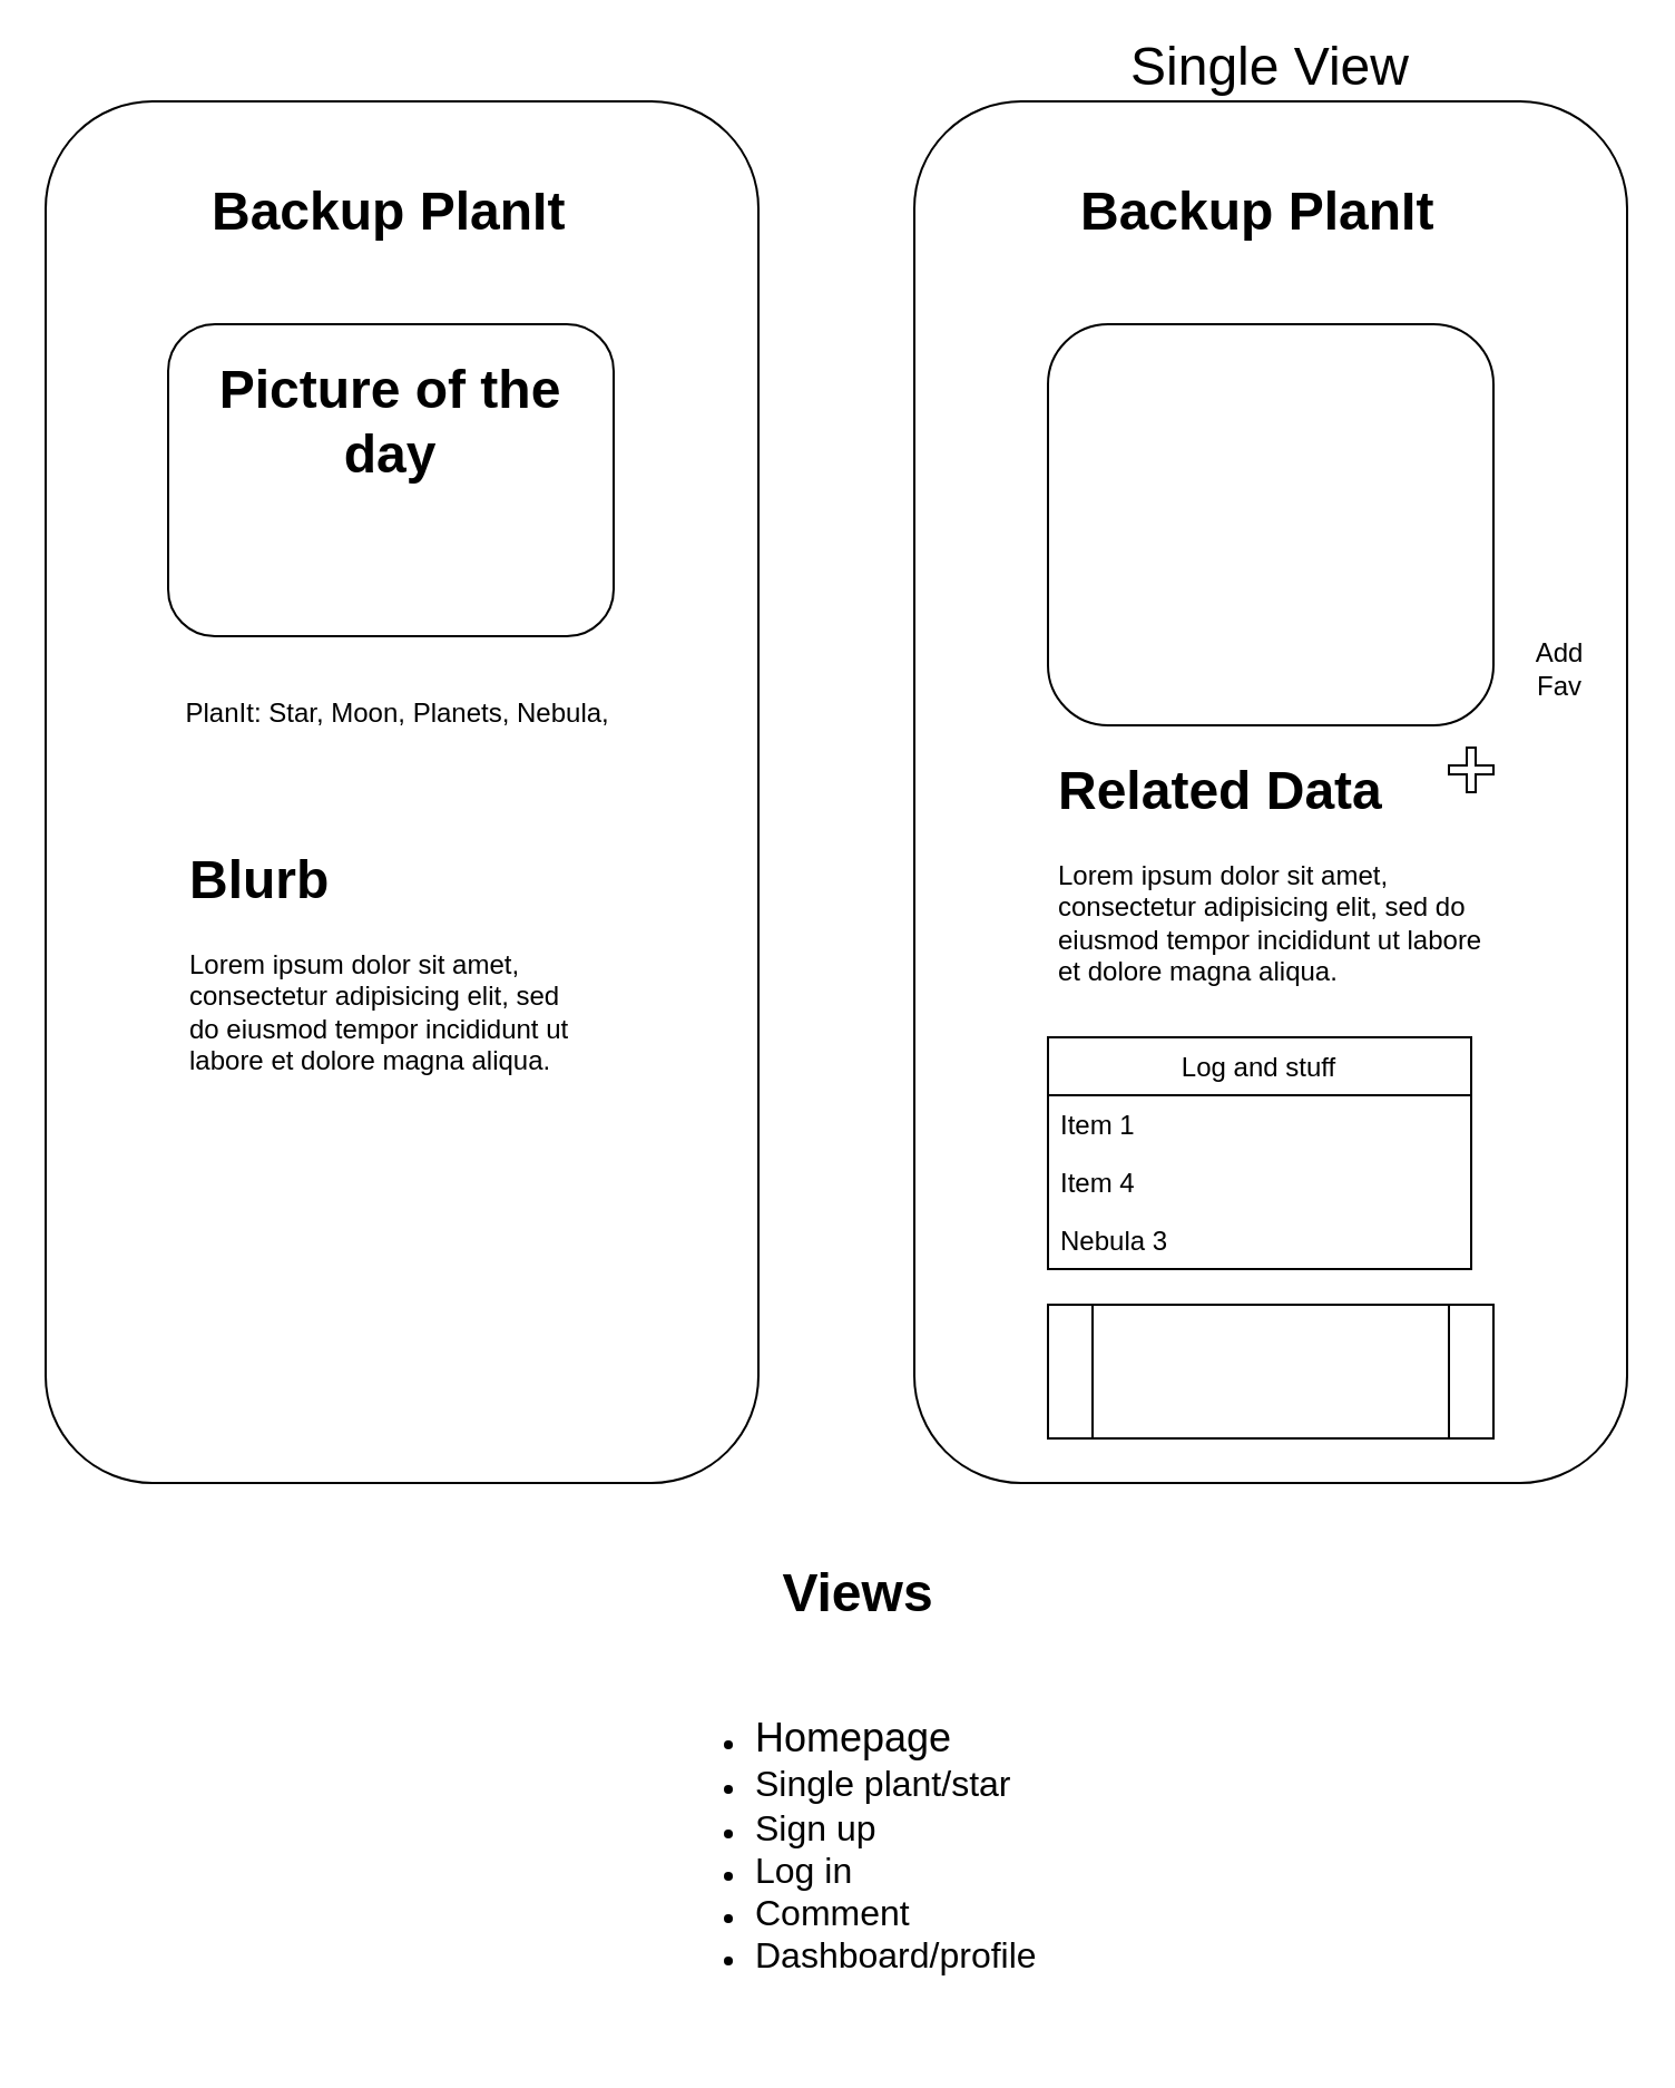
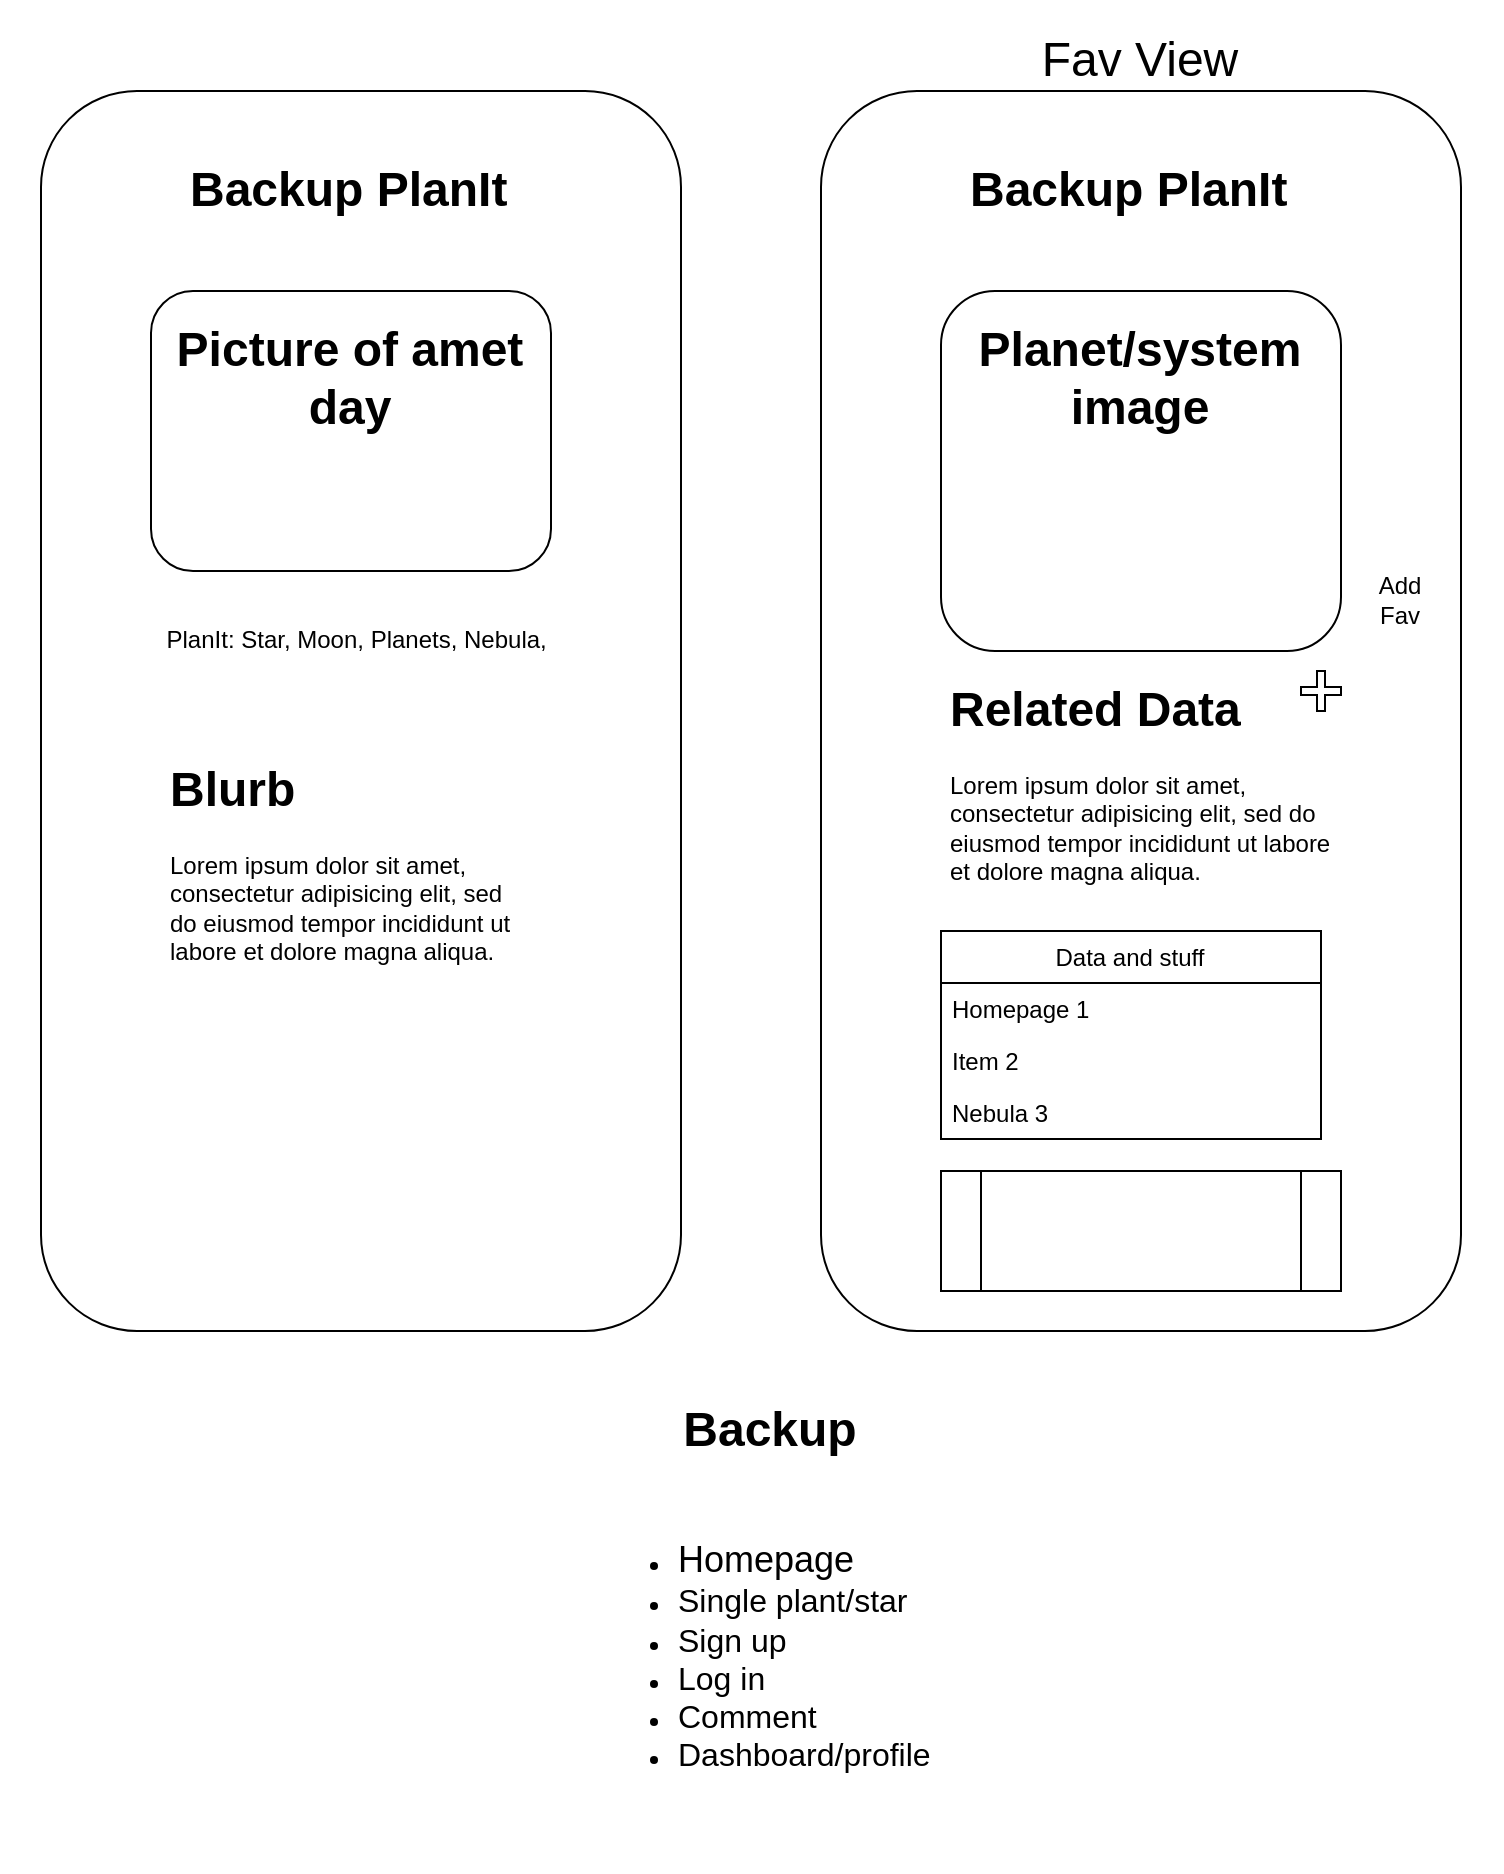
  <mxCell id="0" />
  <mxCell id="1" parent="0" />
  <mxCell id="2" value="" style="group" vertex="1" connectable="0" parent="1"><mxGeometry x="20" y="45" width="320" height="620" as="geometry" /></mxCell>
  <mxCell id="3" value="" style="rounded=1;whiteSpace=wrap;html=1;" vertex="1" parent="2"><mxGeometry width="320" height="620" as="geometry" /></mxCell>
  <mxCell id="4" value="&lt;h1&gt;Backup PlanIt&lt;/h1&gt;" style="text;html=1;strokeColor=none;fillColor=none;spacing=5;spacingTop=-20;whiteSpace=wrap;overflow=hidden;rounded=0;" vertex="1" parent="2"><mxGeometry x="70" y="30" width="170" height="40" as="geometry" /></mxCell>
  <mxCell id="5" value="" style="group" vertex="1" connectable="0" parent="2"><mxGeometry x="55" y="100" width="200" height="140" as="geometry" /></mxCell>
  <mxCell id="6" value="" style="rounded=1;whiteSpace=wrap;html=1;" vertex="1" parent="5"><mxGeometry width="200" height="140" as="geometry" /></mxCell>
- <mxCell id="7" value="&lt;h1&gt;Picture of the day&lt;/h1&gt;" style="text;html=1;strokeColor=none;fillColor=none;spacing=5;spacingTop=-20;whiteSpace=wrap;overflow=hidden;rounded=0;align=center;" vertex="1" parent="5"><mxGeometry x="5" y="10" width="190" height="120" as="geometry" /></mxCell>
+ <mxCell id="7" value="&lt;h1&gt;Picture of amet day&lt;/h1&gt;" style="text;html=1;strokeColor=none;fillColor=none;spacing=5;spacingTop=-20;whiteSpace=wrap;overflow=hidden;rounded=0;align=center;" vertex="1" parent="5"><mxGeometry x="5" y="10" width="190" height="120" as="geometry" /></mxCell>
  <mxCell id="8" value="&lt;h1&gt;Blurb&lt;/h1&gt;&lt;p&gt;Lorem ipsum dolor sit amet, consectetur adipisicing elit, sed do eiusmod tempor incididunt ut labore et dolore magna aliqua.&lt;/p&gt;" style="text;html=1;strokeColor=none;fillColor=none;spacing=5;spacingTop=-20;whiteSpace=wrap;overflow=hidden;rounded=0;" vertex="1" parent="2"><mxGeometry x="60" y="330" width="190" height="120" as="geometry" /></mxCell>
  <mxCell id="9" value="PlanIt: Star, Moon, Planets, Nebula,&amp;nbsp;" style="text;html=1;strokeColor=none;fillColor=none;align=center;verticalAlign=middle;whiteSpace=wrap;rounded=0;" vertex="1" parent="2"><mxGeometry x="60" y="260" width="200" height="30" as="geometry" /></mxCell>
  <mxCell id="10" value="" style="group" vertex="1" connectable="0" parent="1"><mxGeometry x="410" y="45" width="320" height="620" as="geometry" /></mxCell>
  <mxCell id="11" value="" style="rounded=1;whiteSpace=wrap;html=1;" vertex="1" parent="10"><mxGeometry width="320" height="620" as="geometry" /></mxCell>
  <mxCell id="12" value="&lt;h1&gt;Backup PlanIt&lt;/h1&gt;" style="text;html=1;strokeColor=none;fillColor=none;spacing=5;spacingTop=-20;whiteSpace=wrap;overflow=hidden;rounded=0;" vertex="1" parent="10"><mxGeometry x="70" y="30" width="170" height="40" as="geometry" /></mxCell>
  <mxCell id="13" value="" style="rounded=1;whiteSpace=wrap;html=1;" vertex="1" parent="10"><mxGeometry x="60" y="100" width="200" height="180" as="geometry" /></mxCell>
+ <mxCell id="14" value="&lt;h1&gt;Planet/system image&lt;/h1&gt;" style="text;html=1;strokeColor=none;fillColor=none;spacing=5;spacingTop=-20;whiteSpace=wrap;overflow=hidden;rounded=0;align=center;" vertex="1" parent="10"><mxGeometry x="65" y="110" width="190" height="120" as="geometry" /></mxCell>
  <mxCell id="15" value="&lt;h1&gt;Related Data&lt;/h1&gt;&lt;p&gt;Lorem ipsum dolor sit amet, consectetur adipisicing elit, sed do eiusmod tempor incididunt ut labore et dolore magna aliqua.&lt;/p&gt;" style="text;html=1;strokeColor=none;fillColor=none;spacing=5;spacingTop=-20;whiteSpace=wrap;overflow=hidden;rounded=0;" vertex="1" parent="10"><mxGeometry x="60" y="290" width="210" height="120" as="geometry" /></mxCell>
- <mxCell id="16" value="Log and stuff" style="swimlane;fontStyle=0;childLayout=stackLayout;horizontal=1;startSize=26;horizontalStack=0;resizeParent=1;resizeParentMax=0;resizeLast=0;collapsible=1;marginBottom=0;" vertex="1" parent="10"><mxGeometry x="60" y="420" width="190" height="104" as="geometry" /></mxCell>
- <mxCell id="17" value="Item 1" style="text;strokeColor=none;fillColor=none;align=left;verticalAlign=top;spacingLeft=4;spacingRight=4;overflow=hidden;rotatable=0;points=[[0,0.5],[1,0.5]];portConstraint=eastwest;" vertex="1" parent="16"><mxGeometry y="26" width="190" height="26" as="geometry" /></mxCell>
- <mxCell id="18" value="Item 4" style="text;strokeColor=none;fillColor=none;align=left;verticalAlign=top;spacingLeft=4;spacingRight=4;overflow=hidden;rotatable=0;points=[[0,0.5],[1,0.5]];portConstraint=eastwest;" vertex="1" parent="16"><mxGeometry y="52" width="190" height="26" as="geometry" /></mxCell>
+ <mxCell id="16" value="Data and stuff" style="swimlane;fontStyle=0;childLayout=stackLayout;horizontal=1;startSize=26;horizontalStack=0;resizeParent=1;resizeParentMax=0;resizeLast=0;collapsible=1;marginBottom=0;" vertex="1" parent="10"><mxGeometry x="60" y="420" width="190" height="104" as="geometry" /></mxCell>
+ <mxCell id="17" value="Homepage 1" style="text;strokeColor=none;fillColor=none;align=left;verticalAlign=top;spacingLeft=4;spacingRight=4;overflow=hidden;rotatable=0;points=[[0,0.5],[1,0.5]];portConstraint=eastwest;" vertex="1" parent="16"><mxGeometry y="26" width="190" height="26" as="geometry" /></mxCell>
+ <mxCell id="18" value="Item 2" style="text;strokeColor=none;fillColor=none;align=left;verticalAlign=top;spacingLeft=4;spacingRight=4;overflow=hidden;rotatable=0;points=[[0,0.5],[1,0.5]];portConstraint=eastwest;" vertex="1" parent="16"><mxGeometry y="52" width="190" height="26" as="geometry" /></mxCell>
  <mxCell id="19" value="Nebula 3" style="text;strokeColor=none;fillColor=none;align=left;verticalAlign=top;spacingLeft=4;spacingRight=4;overflow=hidden;rotatable=0;points=[[0,0.5],[1,0.5]];portConstraint=eastwest;" vertex="1" parent="16"><mxGeometry y="78" width="190" height="26" as="geometry" /></mxCell>
  <mxCell id="20" value="" style="shape=cross;whiteSpace=wrap;html=1;size=0.2;" vertex="1" parent="10"><mxGeometry x="240" y="290" width="20" height="20" as="geometry" /></mxCell>
  <mxCell id="21" value="Add Fav" style="text;html=1;strokeColor=none;fillColor=none;align=center;verticalAlign=middle;whiteSpace=wrap;rounded=0;" vertex="1" parent="10"><mxGeometry x="270" y="245" width="40" height="20" as="geometry" /></mxCell>
  <mxCell id="22" value="" style="shape=process;whiteSpace=wrap;html=1;backgroundOutline=1;" vertex="1" parent="10"><mxGeometry x="60" y="540" width="200" height="60" as="geometry" /></mxCell>
- <mxCell id="23" value="&lt;font style=&quot;font-size: 24px&quot;&gt;Single View&lt;br&gt;&lt;/font&gt;" style="text;html=1;strokeColor=none;fillColor=none;align=center;verticalAlign=middle;whiteSpace=wrap;rounded=0;" vertex="1" parent="1"><mxGeometry x="435" y="20" width="270" height="20" as="geometry" /></mxCell>
+ <mxCell id="23" value="&lt;font style=&quot;font-size: 24px&quot;&gt;Fav View&lt;br&gt;&lt;/font&gt;" style="text;html=1;strokeColor=none;fillColor=none;align=center;verticalAlign=middle;whiteSpace=wrap;rounded=0;" vertex="1" parent="1"><mxGeometry x="435" y="20" width="270" height="20" as="geometry" /></mxCell>
  <mxCell id="24" value="" style="group" vertex="1" connectable="0" parent="1"><mxGeometry x="280" y="695" width="210" height="220" as="geometry" /></mxCell>
  <mxCell id="25" value="&lt;ul&gt;&lt;li&gt;&lt;span style=&quot;font-size: 18px&quot;&gt;Homepage&lt;/span&gt;&lt;br&gt;&lt;/li&gt;&lt;li&gt;&lt;font size=&quot;3&quot;&gt;Single plant/star&lt;/font&gt;&lt;/li&gt;&lt;li&gt;&lt;font size=&quot;3&quot;&gt;Sign up&lt;/font&gt;&lt;/li&gt;&lt;li&gt;&lt;font size=&quot;3&quot;&gt;Log in&lt;/font&gt;&lt;/li&gt;&lt;li&gt;&lt;font size=&quot;3&quot;&gt;Comment&lt;/font&gt;&lt;/li&gt;&lt;li&gt;&lt;font size=&quot;3&quot;&gt;Dashboard/profile&lt;/font&gt;&lt;/li&gt;&lt;/ul&gt;" style="text;strokeColor=none;fillColor=none;html=1;whiteSpace=wrap;verticalAlign=middle;overflow=hidden;" vertex="1" parent="24"><mxGeometry x="16.579" y="46.32" width="182.368" height="173.68" as="geometry" /></mxCell>
- <mxCell id="26" value="&lt;h1&gt;Views&lt;/h1&gt;" style="text;html=1;strokeColor=none;fillColor=none;spacing=5;spacingTop=-20;whiteSpace=wrap;overflow=hidden;rounded=0;align=center;" vertex="1" parent="24"><mxGeometry width="210.0" height="57.895" as="geometry" /></mxCell>
+ <mxCell id="26" value="&lt;h1&gt;Backup&lt;/h1&gt;" style="text;html=1;strokeColor=none;fillColor=none;spacing=5;spacingTop=-20;whiteSpace=wrap;overflow=hidden;rounded=0;align=center;" vertex="1" parent="24"><mxGeometry width="210.0" height="57.895" as="geometry" /></mxCell>
